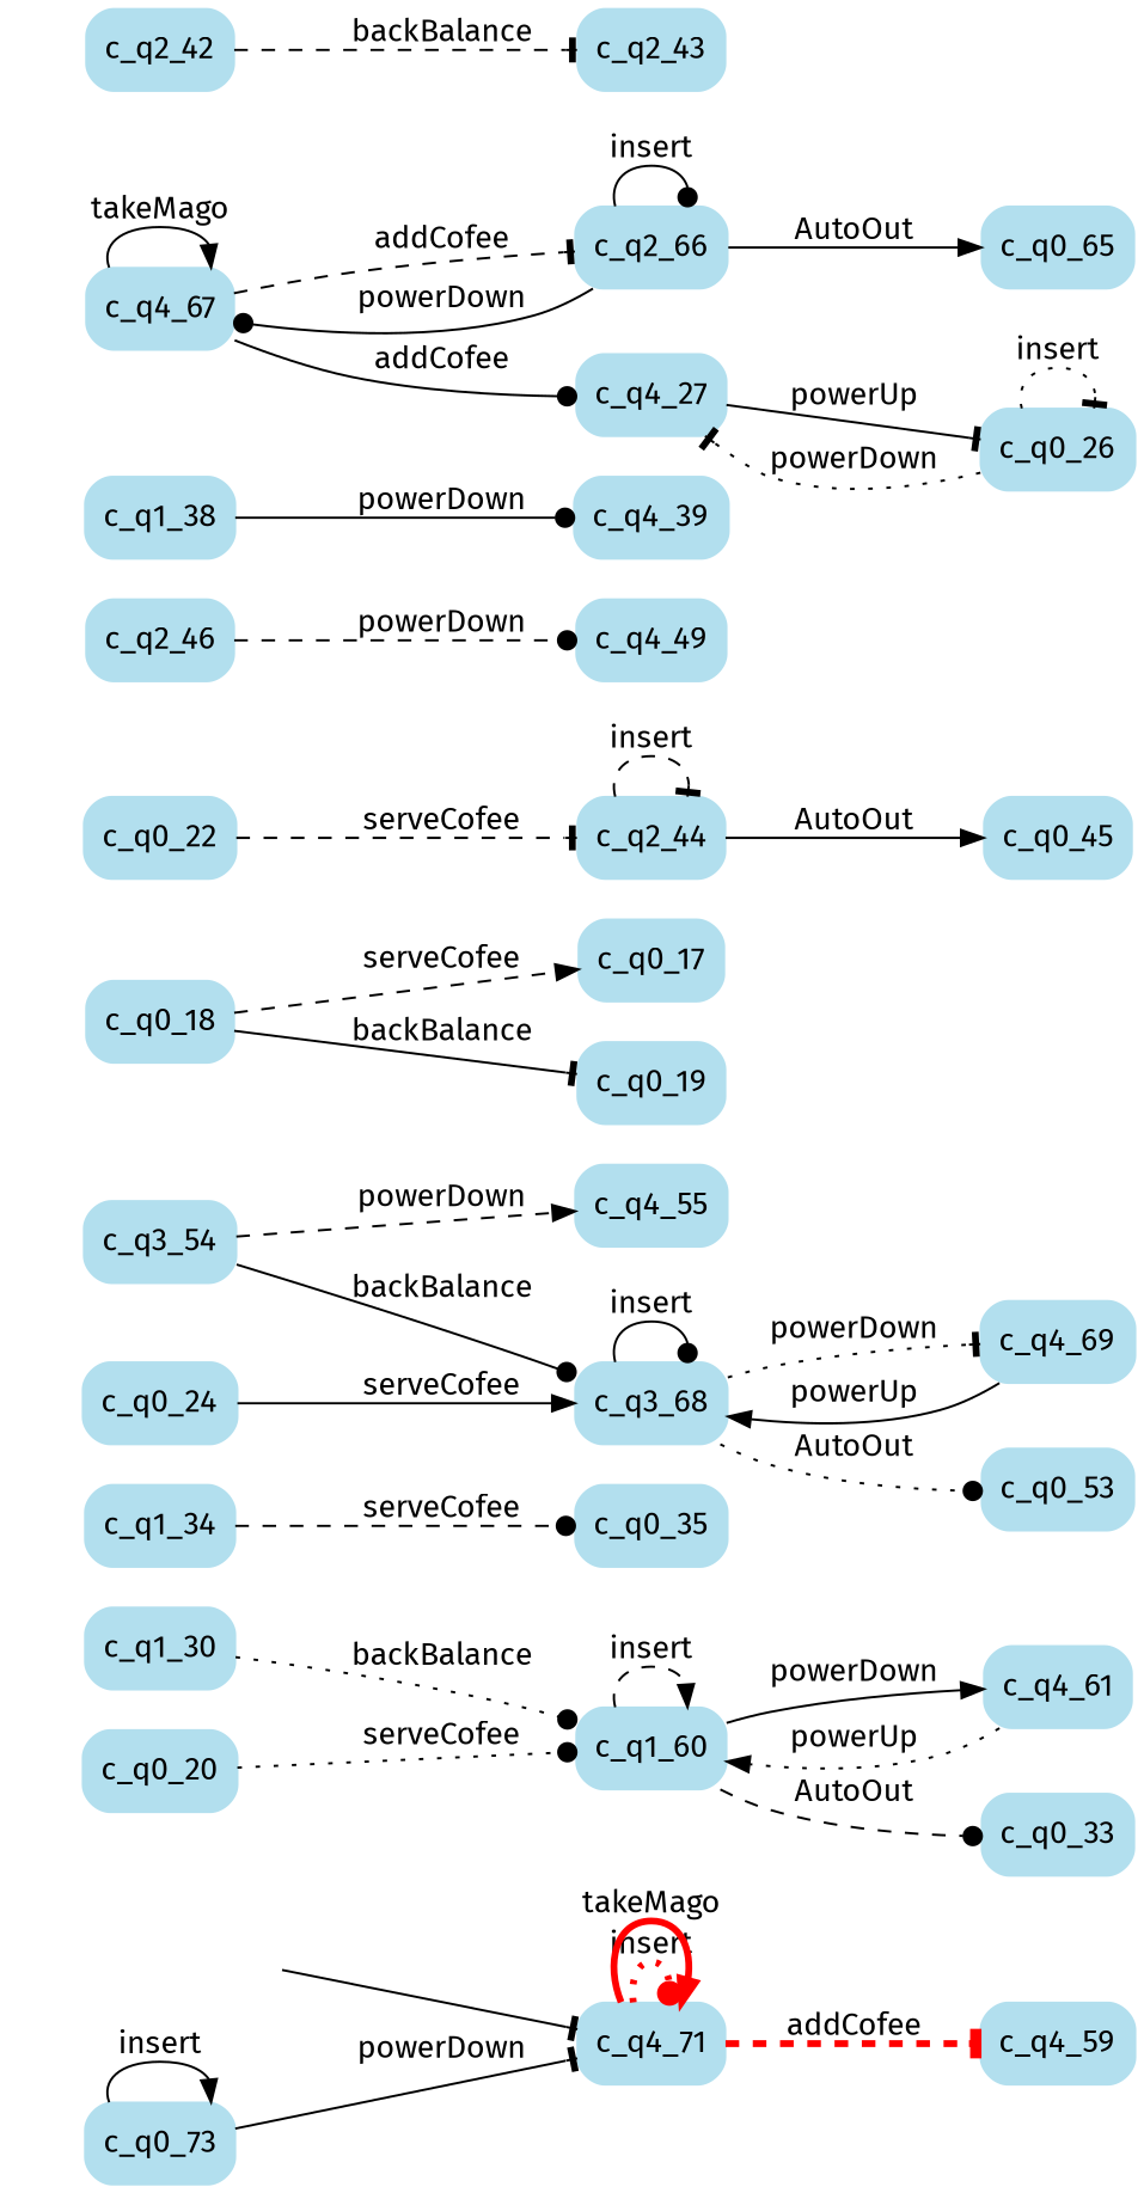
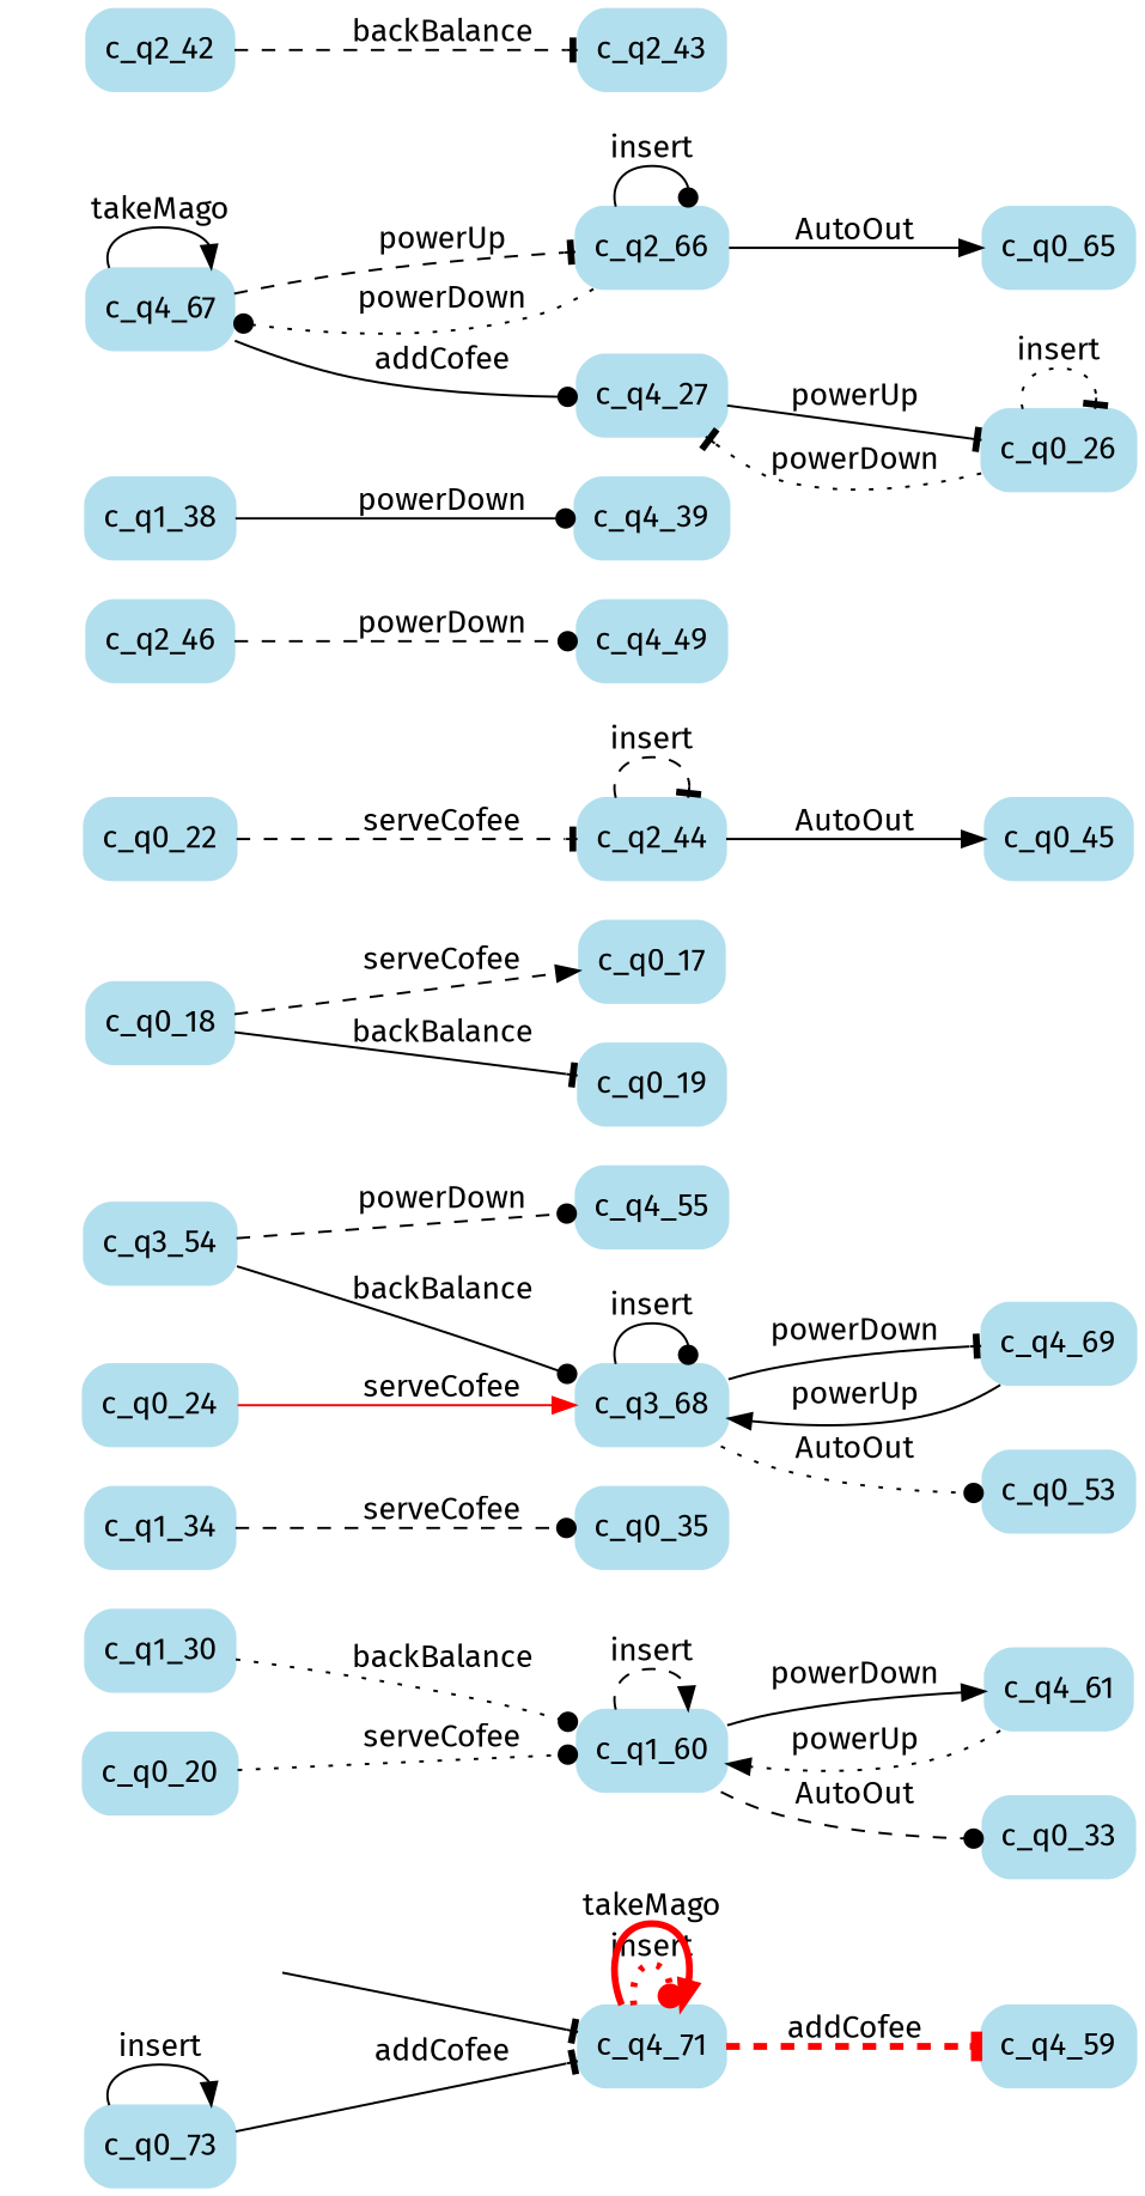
  digraph {
    fontname="Fira Sans"
    rankdir=LR
    node [fontname="Fira Sans" style="rounded, filled" color=lightblue2 shape=box]
    edge [arrowhead=dot fontname="Fira Sans" style=solid]
    start_c_q4_71 [style=invisible color="" shape=""]
    n2 [label=c_q4_71]
    n3 [label=c_q4_59]
    n4 [label=c_q1_60]
    n5 [label=c_q4_61]
    n6 [label=c_q0_33]
    n7 [label=c_q0_35]
    n8 [label=c_q3_54]
    n9 [label=c_q4_55]
    n10 [label=c_q3_68]
    n11 [label=c_q4_69]
    n12 [label=c_q0_53]
    n13 [label=c_q0_17]
    n14 [label=c_q0_45]
    n15 [label=c_q0_24]
    n16 [label=c_q1_30]
    n17 [label=c_q2_46]
    n18 [label=c_q4_49]
    n19 [label=c_q0_18]
    n20 [label=c_q0_19]
    n21 [label=c_q0_20]
    n22 [label=c_q1_38]
    n23 [label=c_q4_39]
    n24 [label=c_q4_67]
    n25 [label=c_q2_66]
    n26 [label=c_q4_27]
    n27 [label=c_q0_65]
    n28 [label=c_q0_26]
    n29 [label=c_q1_34]
    n30 [label=c_q0_22]
    n31 [label=c_q2_44]
    n32 [label=c_q2_43]
    n33 [label=c_q2_42]
    n34 [label=c_q0_73]
    start_c_q4_71 -> n2 [arrowhead=tee]
    n2 -> n2 [color=red label=insert penwidth=3 style=dotted]
    n2 -> n2 [arrowhead=normal color=red label=takeMago penwidth=3]
    n2 -> n3 [arrowhead=tee color=red label=addCofee penwidth=3 style=dashed]
    n4 -> n4 [arrowhead=normal label=insert style=dashed]
    n4 -> n5 [arrowhead=normal label=powerDown]
    n4 -> n6 [label=AutoOut style=dashed]
    n5 -> n4 [arrowhead=normal label=powerUp style=dotted]
-   n8 -> n9 [arrowhead=normal label=powerDown style=dashed]
+   n8 -> n9 [label=powerDown style=dashed]
    n8 -> n10 [label=backBalance]
    n10 -> n10 [label=insert]
-   n10 -> n11 [arrowhead=tee label=powerDown style=dotted]
+   n10 -> n11 [arrowhead=tee label=powerDown]
    n10 -> n12 [label=AutoOut style=dotted]
    n11 -> n10 [arrowhead=normal label=powerUp]
-   n15 -> n10 [arrowhead=normal label=serveCofee]
+   n15 -> n10 [arrowhead=normal label=serveCofee color=red]
    n16 -> n4 [label=backBalance style=dotted]
    n17 -> n18 [label=powerDown style=dashed]
    n19 -> n13 [arrowhead=normal label=serveCofee style=dashed]
    n19 -> n20 [arrowhead=tee label=backBalance]
    n21 -> n4 [label=serveCofee style=dotted]
    n22 -> n23 [label=powerDown]
    n24 -> n24 [arrowhead=normal label=takeMago]
-   n24 -> n25 [arrowhead=tee label=addCofee style=dashed]
+   n24 -> n25 [arrowhead=tee label=powerUp style=dashed]
    n24 -> n26 [label=addCofee]
-   n25 -> n24 [label=powerDown]
+   n25 -> n24 [label=powerDown style=dotted]
    n25 -> n25 [label=insert]
    n25 -> n27 [arrowhead=normal label=AutoOut]
    n26 -> n28 [arrowhead=tee label=powerUp]
    n28 -> n26 [arrowhead=tee label=powerDown style=dotted]
    n28 -> n28 [arrowhead=tee label=insert style=dotted]
    n29 -> n7 [label=serveCofee style=dashed]
    n30 -> n31 [arrowhead=tee label=serveCofee style=dashed]
    n31 -> n14 [arrowhead=normal label=AutoOut]
    n31 -> n31 [arrowhead=tee label=insert style=dashed]
    n33 -> n32 [arrowhead=tee label=backBalance style=dashed]
-   n34 -> n2 [arrowhead=tee label=powerDown]
+   n34 -> n2 [arrowhead=tee label=addCofee]
    n34 -> n34 [arrowhead=normal label=insert]
  }
